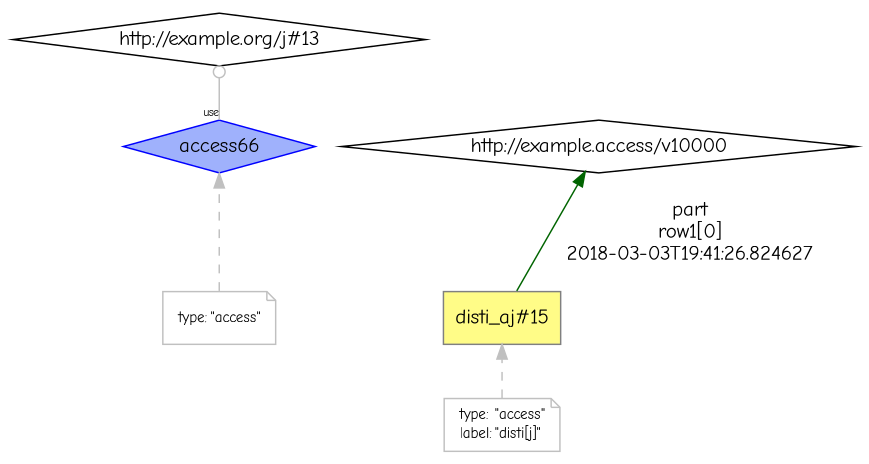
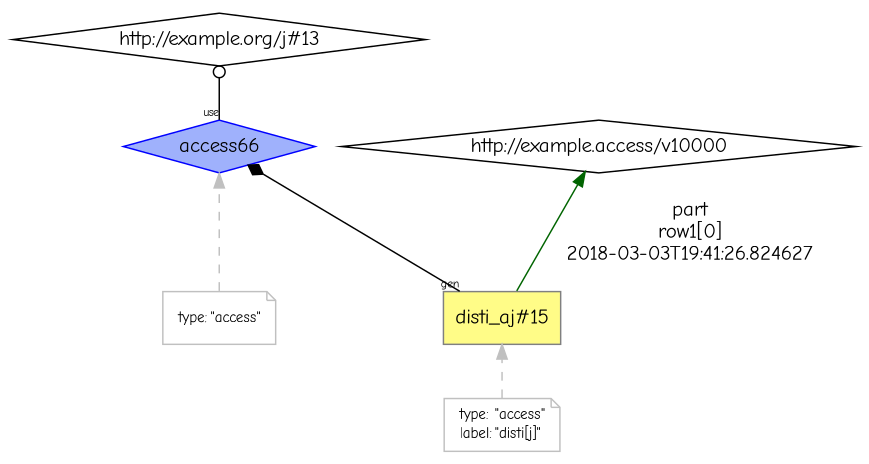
  digraph {
    fontname="Comic Neue"
    rankdir=BT
    node [fontname="Comic Neue" shape=diamond]
    edge [arrowhead=normal fontname="Comic Neue" labelangle=60.0 labeldistance=1.5 labelfontsize=8 rotation=20]
    n1 [color="#808080" fillcolor="#FFFC87" label="disti_aj#15" shape=box style=filled]
    n2 [label="http://example.access/v10000"]
    n3 [color="#0000FF" fillcolor="#9FB1FC" label=access66 sides=4 style=filled]
    "http://example.org/j#13"
    n5 [color=gray fontcolor=black fontsize=10 label=<<TABLE cellpadding="0" border="0"> 	<TR> 	    <TD align="left">type:</TD> 	    <TD align="left">&quot;access&quot;</TD> 	</TR> 	<TR> 	    <TD align="left">label:</TD> 	    <TD align="left">&quot;disti[j]&quot;</TD> 	</TR> </TABLE>> shape=note]
    n6 [color=gray fontcolor=black fontsize=10 label=<<TABLE cellpadding="0" border="0"> 	<TR> 	    <TD align="left">type:</TD> 	    <TD align="left">&quot;access&quot;</TD> 	</TR> </TABLE>> shape=note]
    n1 -> n2 [color=darkgreen label="part\nrow1[0]\n2018-03-03T19:41:26.824627"]
-   n3 -> "http://example.org/j#13" [arrowhead=odot taillabel=use color=gray]
+   n1 -> n3 [arrowhead=diamond taillabel=gen]
+   n3 -> "http://example.org/j#13" [arrowhead=odot taillabel=use]
    n5 -> n1 [color=gray style=dashed labelangle="" labeldistance="" labelfontsize="" rotation=""]
    n6 -> n3 [color=gray style=dashed labelangle="" labeldistance="" labelfontsize="" rotation=""]
  }
